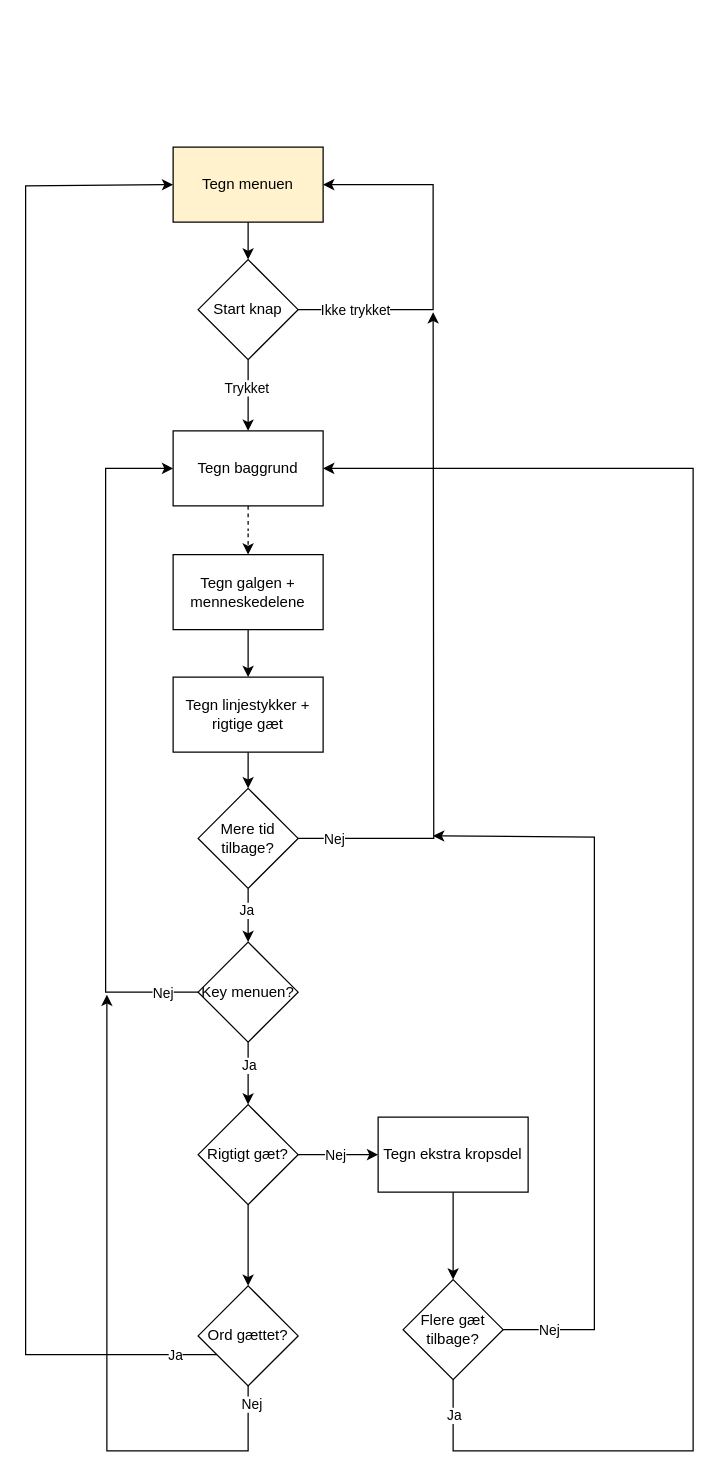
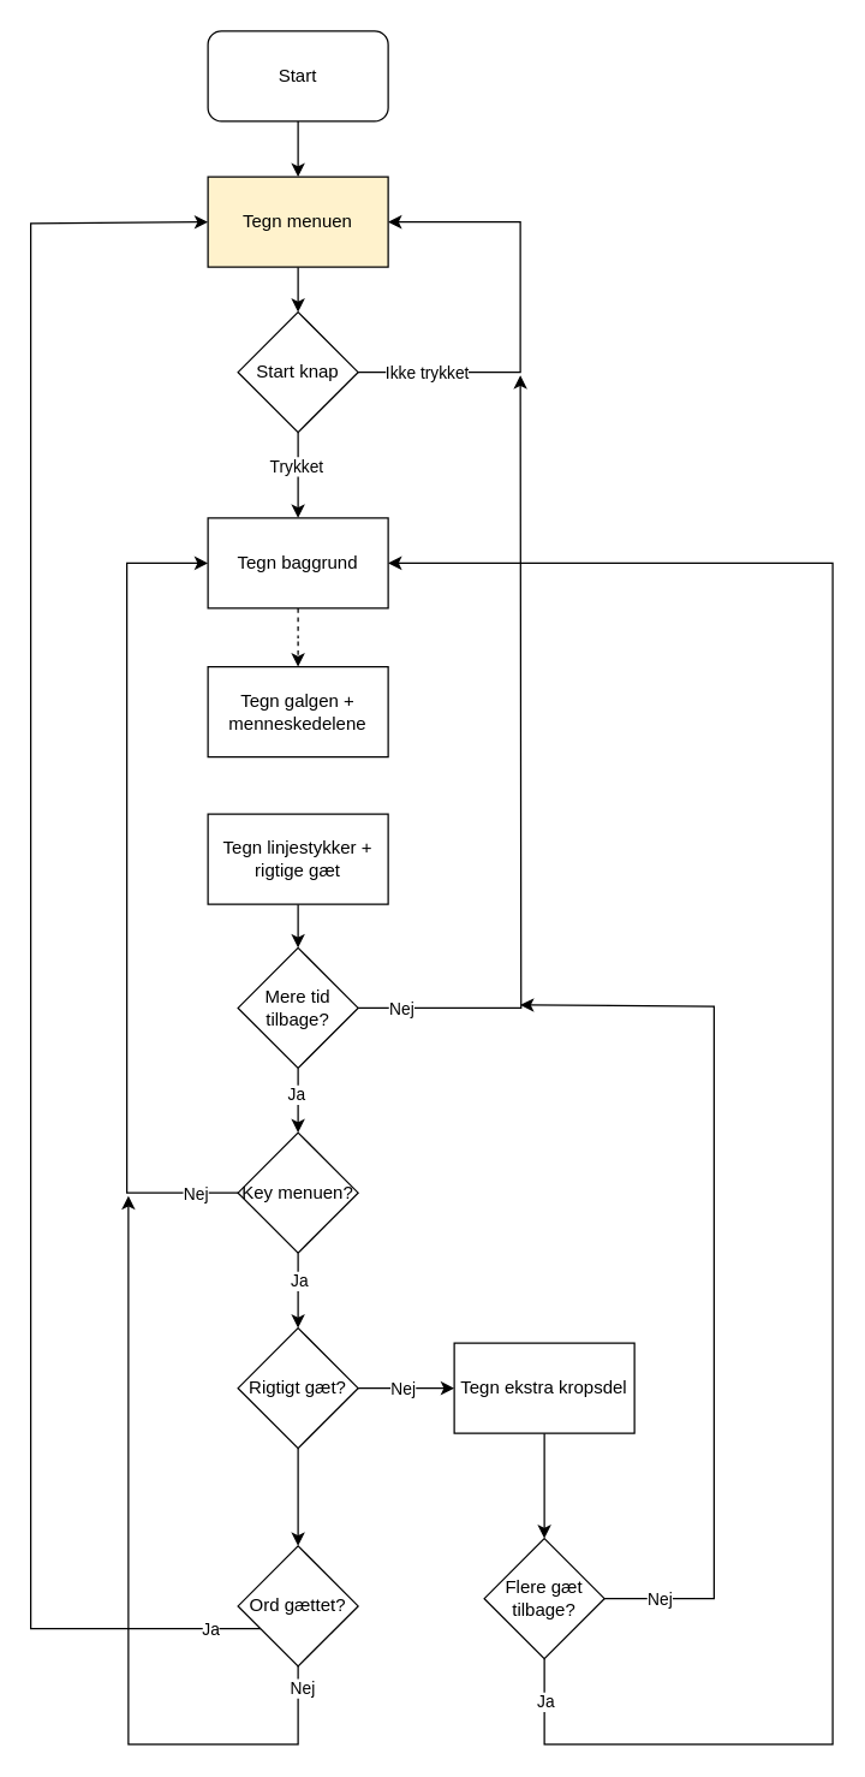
  <mxCell id="0" />
  <mxCell id="1" parent="0" />
+ <mxCell id="2" value="" style="edgeStyle=orthogonalEdgeStyle;rounded=0;orthogonalLoop=1;jettySize=auto;html=1;" edge="1" parent="1" source="3" target="5"><mxGeometry relative="1" as="geometry" /></mxCell>
+ <mxCell id="3" value="Start" style="rounded=1;whiteSpace=wrap;html=1;" vertex="1" parent="1"><mxGeometry x="138" y="20" width="120" height="60" as="geometry" /></mxCell>
  <mxCell id="4" value="" style="edgeStyle=orthogonalEdgeStyle;rounded=0;orthogonalLoop=1;jettySize=auto;html=1;" edge="1" parent="1" source="5" target="10"><mxGeometry relative="1" as="geometry" /></mxCell>
  <mxCell id="5" value="Tegn menuen" style="rounded=0;whiteSpace=wrap;html=1;fillColor=#fff2cc;" vertex="1" parent="1"><mxGeometry x="138" y="117" width="120" height="60" as="geometry" /></mxCell>
  <mxCell id="6" style="edgeStyle=orthogonalEdgeStyle;rounded=0;orthogonalLoop=1;jettySize=auto;html=1;exitX=1;exitY=0.5;exitDx=0;exitDy=0;entryX=1;entryY=0.5;entryDx=0;entryDy=0;" edge="1" parent="1" source="10" target="5"><mxGeometry relative="1" as="geometry"><Array as="points"><mxPoint x="346" y="247" /><mxPoint x="346" y="147" /></Array></mxGeometry></mxCell>
  <mxCell id="7" value="Ikke trykket" style="edgeLabel;html=1;align=center;verticalAlign=middle;resizable=0;points=[];" vertex="1" connectable="0" parent="6"><mxGeometry x="-0.761" y="2" relative="1" as="geometry"><mxPoint x="10" y="2" as="offset" /></mxGeometry></mxCell>
  <mxCell id="8" value="" style="edgeStyle=orthogonalEdgeStyle;rounded=0;orthogonalLoop=1;jettySize=auto;html=1;" edge="1" parent="1" source="10" target="12"><mxGeometry relative="1" as="geometry" /></mxCell>
  <mxCell id="9" value="Trykket" style="edgeLabel;html=1;align=center;verticalAlign=middle;resizable=0;points=[];" vertex="1" connectable="0" parent="8"><mxGeometry x="-0.223" y="-2" relative="1" as="geometry"><mxPoint as="offset" /></mxGeometry></mxCell>
  <mxCell id="10" value="Start knap" style="rhombus;whiteSpace=wrap;html=1;" vertex="1" parent="1"><mxGeometry x="158" y="207" width="80" height="80" as="geometry" /></mxCell>
  <mxCell id="11" value="" style="edgeStyle=orthogonalEdgeStyle;rounded=0;orthogonalLoop=1;jettySize=auto;html=1;dashed=1;" edge="1" parent="1" source="12" target="14"><mxGeometry relative="1" as="geometry" /></mxCell>
  <mxCell id="12" value="Tegn baggrund" style="whiteSpace=wrap;html=1;" vertex="1" parent="1"><mxGeometry x="138" y="344" width="120" height="60" as="geometry" /></mxCell>
- <mxCell id="13" value="" style="edgeStyle=orthogonalEdgeStyle;rounded=0;orthogonalLoop=1;jettySize=auto;html=1;" edge="1" parent="1" source="14" target="16"><mxGeometry relative="1" as="geometry" /></mxCell>
  <mxCell id="14" value="Tegn galgen + menneskedelene" style="whiteSpace=wrap;html=1;" vertex="1" parent="1"><mxGeometry x="138" y="443" width="120" height="60" as="geometry" /></mxCell>
  <mxCell id="15" value="" style="edgeStyle=orthogonalEdgeStyle;rounded=0;orthogonalLoop=1;jettySize=auto;html=1;" edge="1" parent="1" source="16" target="20"><mxGeometry relative="1" as="geometry" /></mxCell>
  <mxCell id="16" value="Tegn linjestykker + rigtige gæt" style="whiteSpace=wrap;html=1;" vertex="1" parent="1"><mxGeometry x="138" y="541" width="120" height="60" as="geometry" /></mxCell>
  <mxCell id="17" value="Ja" style="edgeStyle=orthogonalEdgeStyle;rounded=0;orthogonalLoop=1;jettySize=auto;html=1;exitX=0.5;exitY=1;exitDx=0;exitDy=0;entryX=0.5;entryY=0;entryDx=0;entryDy=0;" edge="1" parent="1" source="20" target="25"><mxGeometry x="-0.163" y="-1" relative="1" as="geometry"><mxPoint as="offset" /></mxGeometry></mxCell>
  <mxCell id="18" style="edgeStyle=orthogonalEdgeStyle;rounded=0;orthogonalLoop=1;jettySize=auto;html=1;exitX=1;exitY=0.5;exitDx=0;exitDy=0;" edge="1" parent="1" source="20"><mxGeometry relative="1" as="geometry"><mxPoint x="346" y="249" as="targetPoint" /></mxGeometry></mxCell>
  <mxCell id="19" value="Nej" style="edgeLabel;html=1;align=center;verticalAlign=middle;resizable=0;points=[];" vertex="1" connectable="0" parent="18"><mxGeometry x="-0.857" y="1" relative="1" as="geometry"><mxPoint x="-10" y="1" as="offset" /></mxGeometry></mxCell>
  <mxCell id="20" value="Mere tid tilbage?" style="rhombus;whiteSpace=wrap;html=1;" vertex="1" parent="1"><mxGeometry x="158" y="630" width="80" height="80" as="geometry" /></mxCell>
  <mxCell id="21" style="edgeStyle=orthogonalEdgeStyle;rounded=0;orthogonalLoop=1;jettySize=auto;html=1;exitX=0;exitY=0.5;exitDx=0;exitDy=0;entryX=0;entryY=0.5;entryDx=0;entryDy=0;" edge="1" parent="1" source="25" target="12"><mxGeometry relative="1" as="geometry"><mxPoint x="63" y="371" as="targetPoint" /><Array as="points"><mxPoint x="84" y="793" /><mxPoint x="84" y="374" /></Array></mxGeometry></mxCell>
  <mxCell id="22" value="Nej" style="edgeLabel;html=1;align=center;verticalAlign=middle;resizable=0;points=[];" vertex="1" connectable="0" parent="21"><mxGeometry x="-0.889" relative="1" as="geometry"><mxPoint x="1" as="offset" /></mxGeometry></mxCell>
  <mxCell id="23" value="" style="edgeStyle=orthogonalEdgeStyle;rounded=0;orthogonalLoop=1;jettySize=auto;html=1;" edge="1" parent="1" source="25" target="29"><mxGeometry relative="1" as="geometry" /></mxCell>
  <mxCell id="24" value="Ja" style="edgeLabel;html=1;align=center;verticalAlign=middle;resizable=0;points=[];" vertex="1" connectable="0" parent="23"><mxGeometry x="-0.307" y="2" relative="1" as="geometry"><mxPoint x="-2" y="1" as="offset" /></mxGeometry></mxCell>
  <mxCell id="25" value="Key menuen?" style="rhombus;whiteSpace=wrap;html=1;" vertex="1" parent="1"><mxGeometry x="158" y="753" width="80" height="80" as="geometry" /></mxCell>
  <mxCell id="26" value="" style="edgeStyle=orthogonalEdgeStyle;rounded=0;orthogonalLoop=1;jettySize=auto;html=1;" edge="1" parent="1" source="29" target="31"><mxGeometry relative="1" as="geometry" /></mxCell>
  <mxCell id="27" value="Nej" style="edgeLabel;html=1;align=center;verticalAlign=middle;resizable=0;points=[];" vertex="1" connectable="0" parent="26"><mxGeometry x="0.184" y="-2" relative="1" as="geometry"><mxPoint x="-9" y="-2" as="offset" /></mxGeometry></mxCell>
  <mxCell id="28" value="" style="edgeStyle=orthogonalEdgeStyle;rounded=0;orthogonalLoop=1;jettySize=auto;html=1;" edge="1" parent="1" source="29" target="41"><mxGeometry relative="1" as="geometry" /></mxCell>
  <mxCell id="29" value="Rigtigt gæt?" style="rhombus;whiteSpace=wrap;html=1;" vertex="1" parent="1"><mxGeometry x="158" y="883" width="80" height="80" as="geometry" /></mxCell>
  <mxCell id="30" value="" style="edgeStyle=orthogonalEdgeStyle;rounded=0;orthogonalLoop=1;jettySize=auto;html=1;" edge="1" parent="1" source="31" target="36"><mxGeometry relative="1" as="geometry" /></mxCell>
  <mxCell id="31" value="Tegn ekstra kropsdel" style="whiteSpace=wrap;html=1;" vertex="1" parent="1"><mxGeometry x="302" y="893" width="120" height="60" as="geometry" /></mxCell>
  <mxCell id="32" style="edgeStyle=orthogonalEdgeStyle;rounded=0;orthogonalLoop=1;jettySize=auto;html=1;" edge="1" parent="1" source="36"><mxGeometry relative="1" as="geometry"><mxPoint x="346" y="668" as="targetPoint" /><Array as="points"><mxPoint x="475" y="1063" /><mxPoint x="475" y="669" /><mxPoint x="346" y="669" /></Array></mxGeometry></mxCell>
  <mxCell id="33" value="Nej" style="edgeLabel;html=1;align=center;verticalAlign=middle;resizable=0;points=[];" vertex="1" connectable="0" parent="32"><mxGeometry x="-0.917" y="-2" relative="1" as="geometry"><mxPoint x="11" y="-2" as="offset" /></mxGeometry></mxCell>
  <mxCell id="34" style="edgeStyle=orthogonalEdgeStyle;rounded=0;orthogonalLoop=1;jettySize=auto;html=1;entryX=1;entryY=0.5;entryDx=0;entryDy=0;" edge="1" parent="1" source="36" target="12"><mxGeometry relative="1" as="geometry"><mxPoint x="544" y="413" as="targetPoint" /><Array as="points"><mxPoint x="362" y="1160" /><mxPoint x="554" y="1160" /><mxPoint x="554" y="374" /></Array></mxGeometry></mxCell>
  <mxCell id="35" value="Ja" style="edgeLabel;html=1;align=center;verticalAlign=middle;resizable=0;points=[];" vertex="1" connectable="0" parent="34"><mxGeometry x="-0.938" y="-3" relative="1" as="geometry"><mxPoint x="3" y="-13" as="offset" /></mxGeometry></mxCell>
  <mxCell id="36" value="Flere gæt tilbage?" style="rhombus;whiteSpace=wrap;html=1;" vertex="1" parent="1"><mxGeometry x="322" y="1023" width="80" height="80" as="geometry" /></mxCell>
  <mxCell id="37" style="edgeStyle=orthogonalEdgeStyle;rounded=0;orthogonalLoop=1;jettySize=auto;html=1;entryX=0;entryY=0.5;entryDx=0;entryDy=0;" edge="1" parent="1" source="41" target="5"><mxGeometry relative="1" as="geometry"><mxPoint x="-86" y="184" as="targetPoint" /><Array as="points"><mxPoint x="20" y="1083" /><mxPoint x="20" y="148" /></Array></mxGeometry></mxCell>
  <mxCell id="38" value="Ja" style="edgeLabel;html=1;align=center;verticalAlign=middle;resizable=0;points=[];" vertex="1" connectable="0" parent="37"><mxGeometry x="-0.943" y="-4" relative="1" as="geometry"><mxPoint y="4" as="offset" /></mxGeometry></mxCell>
  <mxCell id="39" style="edgeStyle=orthogonalEdgeStyle;rounded=0;orthogonalLoop=1;jettySize=auto;html=1;" edge="1" parent="1" source="41"><mxGeometry relative="1" as="geometry"><mxPoint x="85" y="795" as="targetPoint" /><Array as="points"><mxPoint x="198" y="1160" /><mxPoint x="85" y="1160" /></Array></mxGeometry></mxCell>
  <mxCell id="40" value="Nej" style="edgeLabel;html=1;align=center;verticalAlign=middle;resizable=0;points=[];" vertex="1" connectable="0" parent="39"><mxGeometry x="-0.948" y="2" relative="1" as="geometry"><mxPoint as="offset" /></mxGeometry></mxCell>
  <mxCell id="41" value="Ord gættet?" style="rhombus;whiteSpace=wrap;html=1;" vertex="1" parent="1"><mxGeometry x="158" y="1028" width="80" height="80" as="geometry" /></mxCell>
